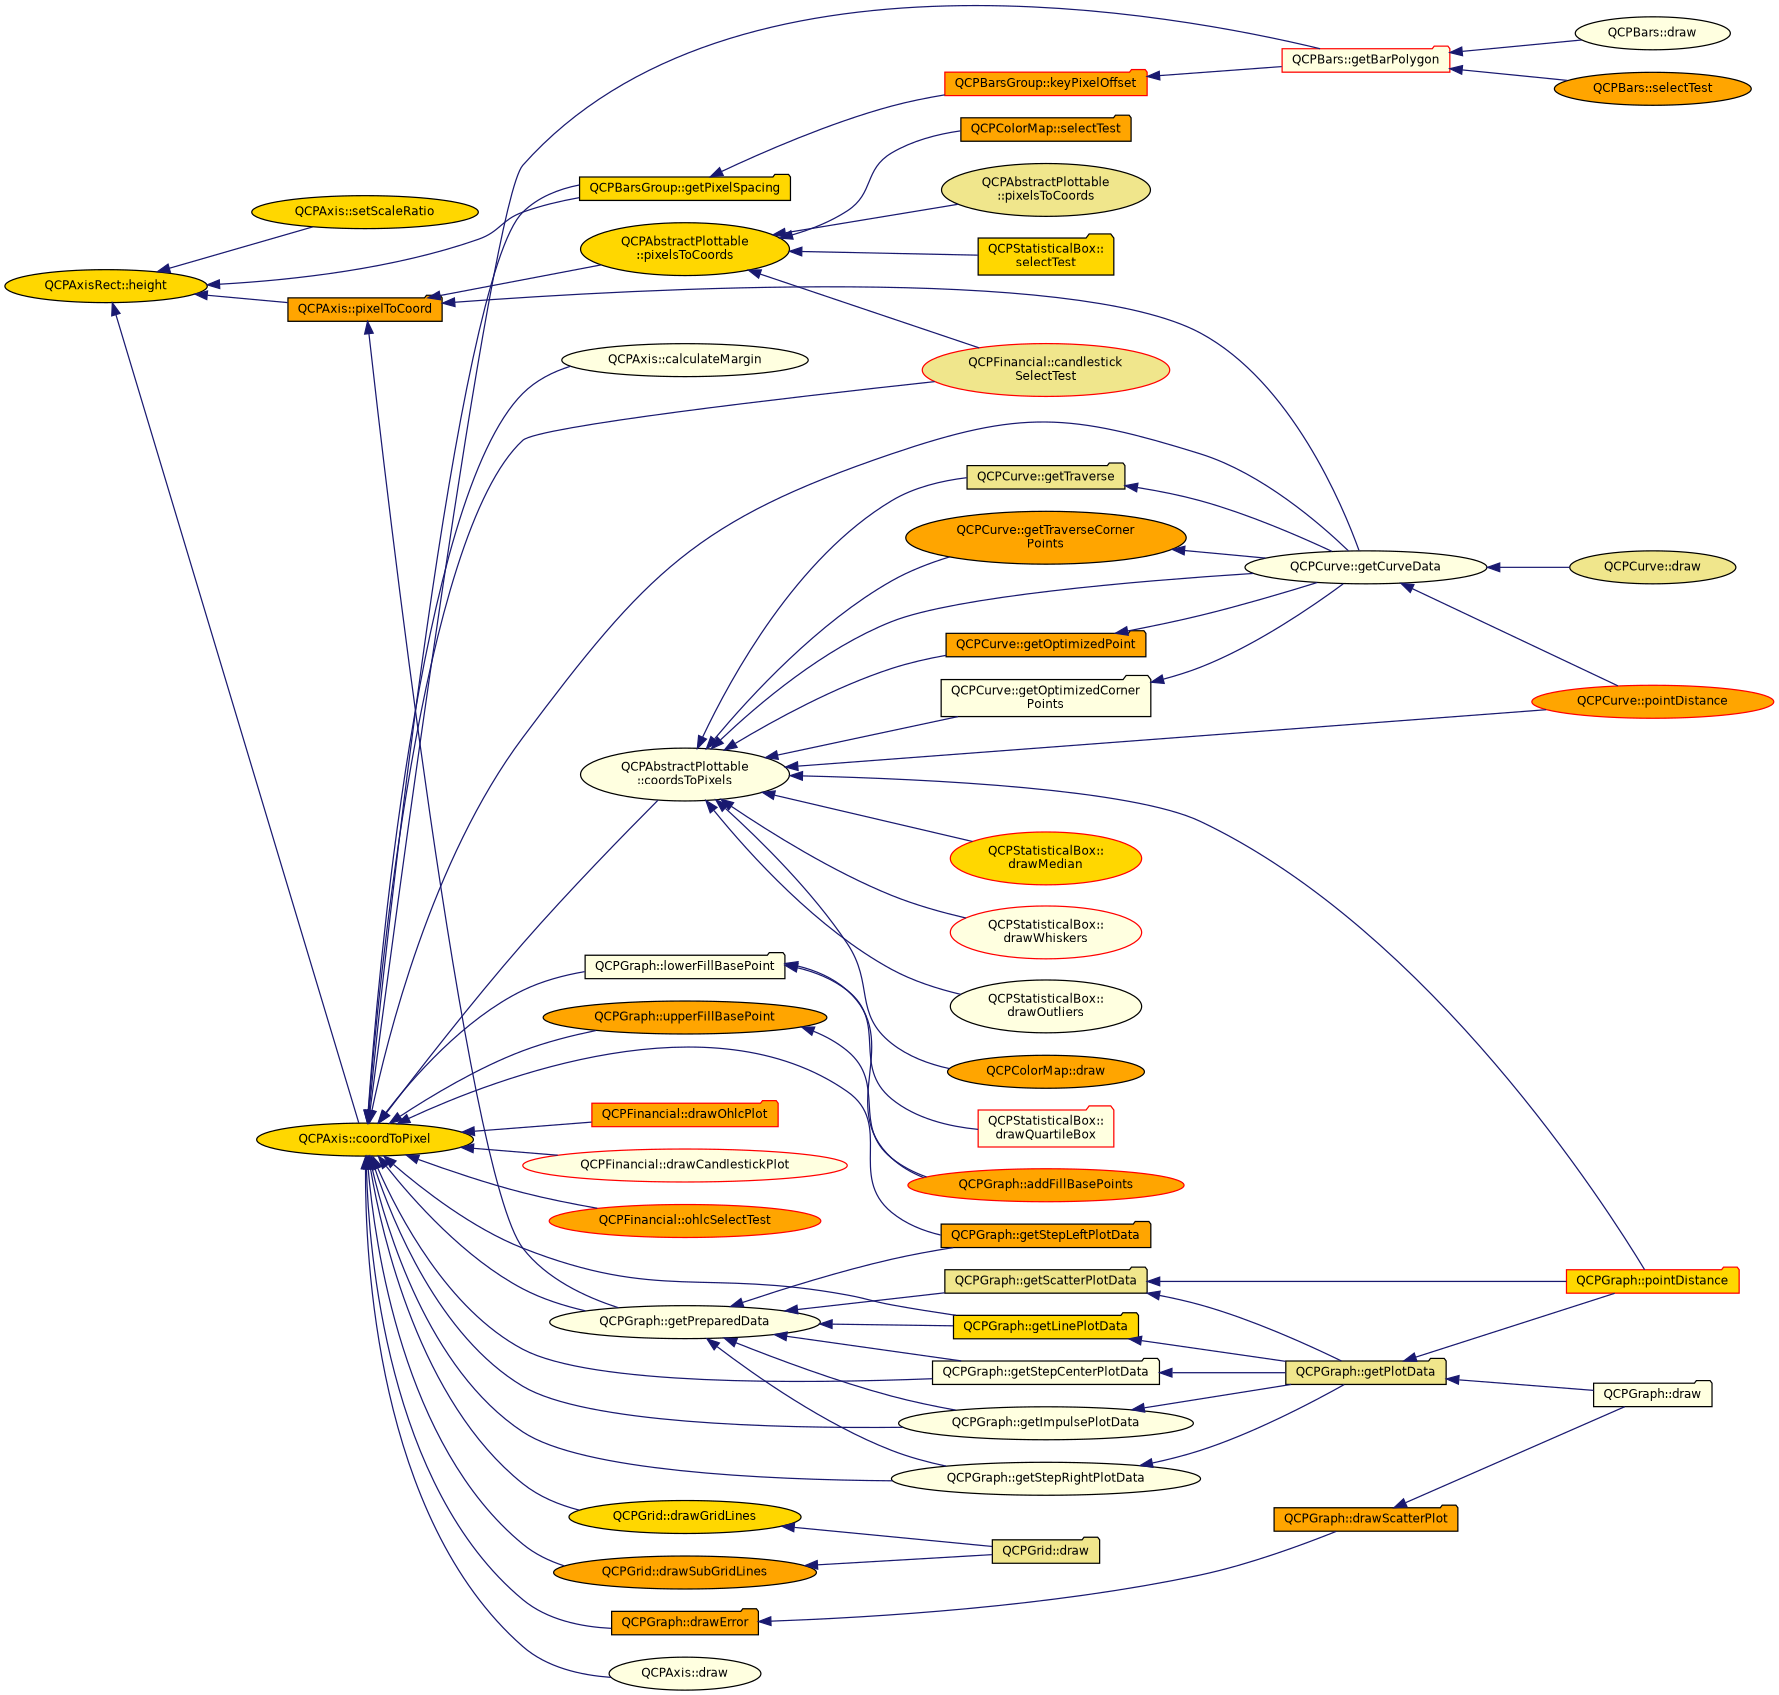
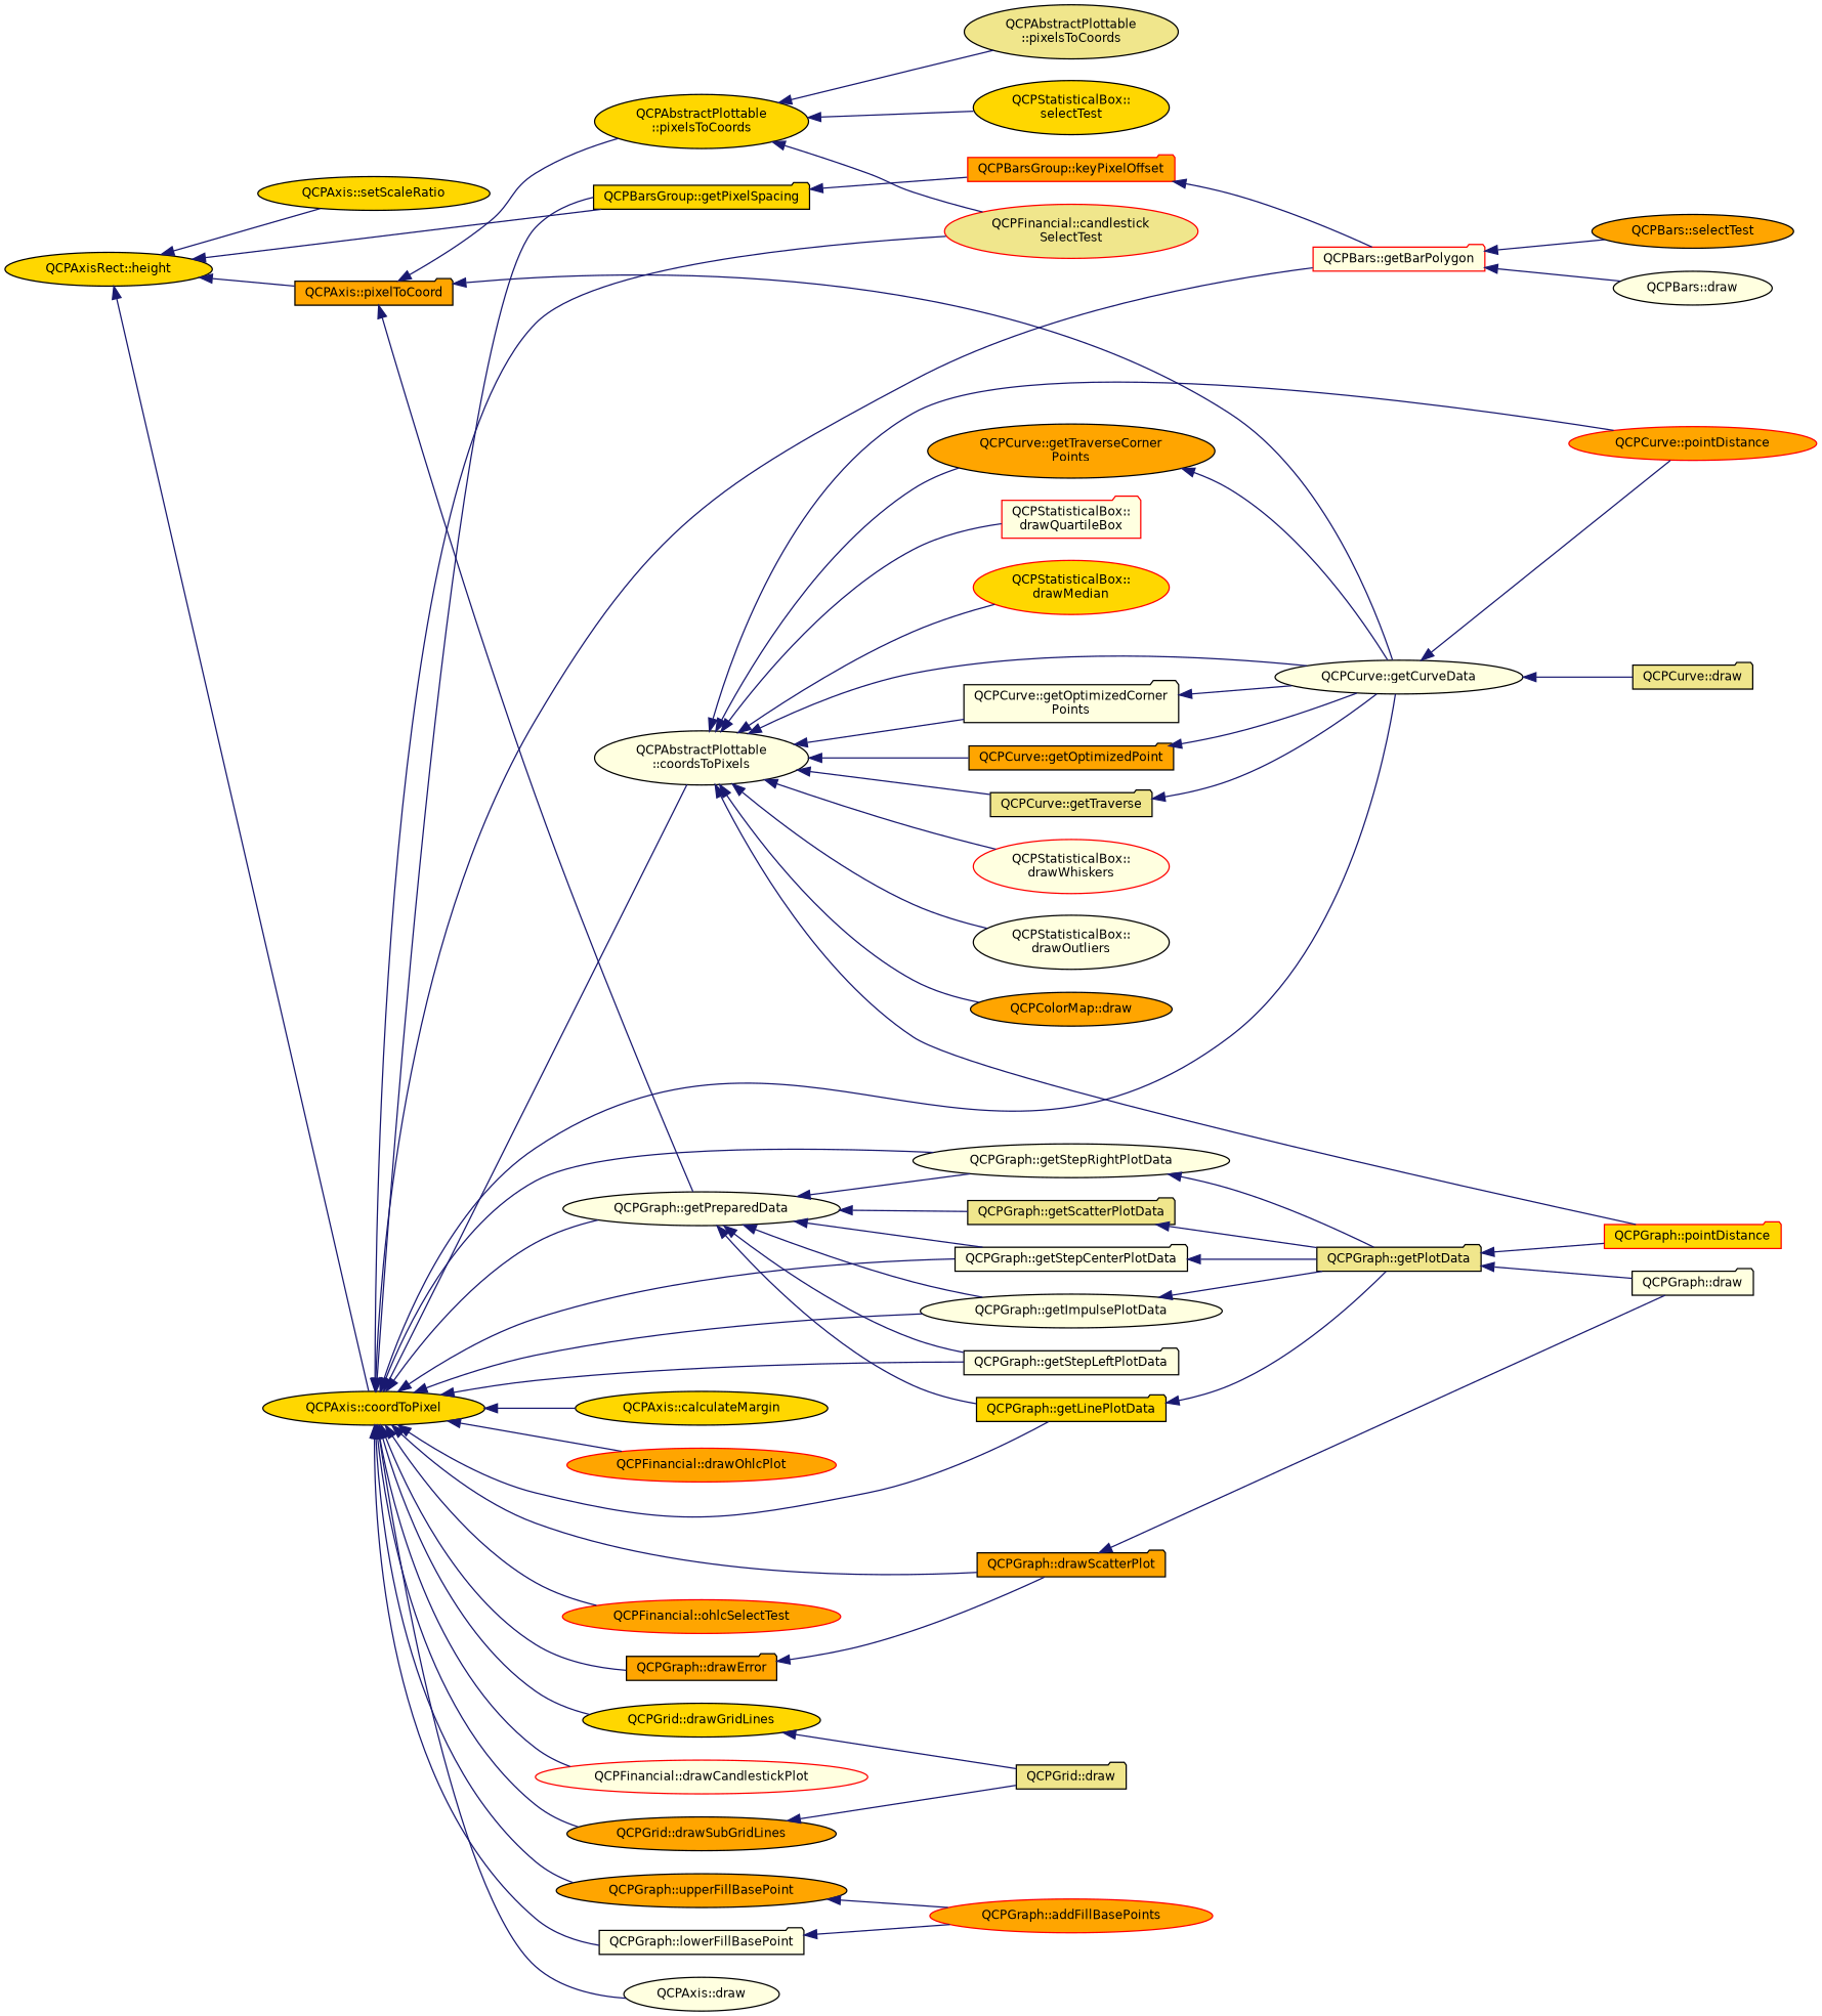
  digraph {
    rankdir=LR
    node [color=black fillcolor=lightyellow fontname=Helvetica fontsize=10 shape=ellipse style=filled]
    edge [color=midnightblue dir=back fontname=Helvetica fontsize=10 labelfontname=Helvetica labelfontsize=10 style=solid]
    n1 [fillcolor=gold fontcolor=black height=0.2 label="QCPAxisRect::height" width=0.4]
    n2 [fillcolor=gold height=0.2 label="QCPAxis::setScaleRatio" width=0.4]
    n3 [fillcolor=orange height=0.2 label="QCPAxis::pixelToCoord" shape=folder width=0.4]
    n4 [fillcolor=gold height=0.2 label="QCPAxis::coordToPixel" width=0.4]
    n5 [fillcolor=gold height=0.2 label="QCPBarsGroup::getPixelSpacing" shape=folder width=0.4]
    n6 [fillcolor=gold height=0.2 label="QCPAbstractPlottable\l::pixelsToCoords" width=0.4]
    n7 [height=0.2 label="QCPGraph::getPreparedData" width=0.4]
    n8 [height=0.2 label="QCPCurve::getCurveData" width=0.4]
    n9 [color=red fillcolor=khaki height=0.2 label="QCPFinancial::candlestick\lSelectTest" width=0.4]
    n10 [fillcolor=gold height=0.2 label="QCPGraph::getLinePlotData" shape=folder width=0.4]
-   n11 [fillcolor=orange height=0.2 label="QCPGraph::getStepLeftPlotData" shape=folder width=0.4]
+   n11 [height=0.2 label="QCPGraph::getStepLeftPlotData" shape=folder width=0.4]
    n12 [height=0.2 label="QCPGraph::getStepRightPlotData" width=0.4]
    n13 [height=0.2 label="QCPGraph::getStepCenterPlotData" shape=folder width=0.4]
    n14 [height=0.2 label="QCPGraph::getImpulsePlotData" width=0.4]
    n15 [fillcolor=gold height=0.2 label="QCPGrid::drawGridLines" width=0.4]
    n16 [fillcolor=orange height=0.2 label="QCPGrid::drawSubGridLines" width=0.4]
    n17 [height=0.2 label="QCPAxis::draw" width=0.4]
-   n18 [height=0.2 label="QCPAxis::calculateMargin" width=0.4]
+   n18 [fillcolor=gold height=0.2 label="QCPAxis::calculateMargin" width=0.4]
    n19 [height=0.2 label="QCPAbstractPlottable\l::coordsToPixels" width=0.4]
    n20 [fillcolor=orange height=0.2 label="QCPGraph::drawScatterPlot" shape=folder width=0.4]
    n21 [fillcolor=orange height=0.2 label="QCPGraph::drawError" shape=folder width=0.4]
    n22 [height=0.2 label="QCPGraph::lowerFillBasePoint" shape=folder width=0.4]
    n23 [fillcolor=orange height=0.2 label="QCPGraph::upperFillBasePoint" width=0.4]
    n24 [color=red height=0.2 label="QCPBars::getBarPolygon" shape=folder width=0.4]
-   n25 [color=red fillcolor=orange height=0.2 label="QCPFinancial::drawOhlcPlot" shape=folder width=0.4]
+   n25 [color=red fillcolor=orange height=0.2 label="QCPFinancial::drawOhlcPlot" width=0.4]
    n26 [color=red height=0.2 label="QCPFinancial::drawCandlestickPlot" width=0.4]
    n27 [color=red fillcolor=orange height=0.2 label="QCPFinancial::ohlcSelectTest" width=0.4]
    n28 [color=red fillcolor=orange height=0.2 label="QCPBarsGroup::keyPixelOffset" shape=folder width=0.4]
    n29 [fillcolor=khaki height=0.2 label="QCPAbstractPlottable\l::pixelsToCoords" width=0.4]
-   n30 [fillcolor=gold height=0.2 label="QCPStatisticalBox::\lselectTest" shape=folder width=0.4]
-   n31 [fillcolor=orange height=0.2 label="QCPColorMap::selectTest" shape=folder width=0.4]
+   n30 [fillcolor=gold height=0.2 label="QCPStatisticalBox::\lselectTest" width=0.4]
    n32 [fillcolor=khaki height=0.2 label="QCPGraph::getScatterPlotData" shape=folder width=0.4]
-   n33 [fillcolor=khaki height=0.2 label="QCPCurve::draw" width=0.4]
+   n33 [fillcolor=khaki height=0.2 label="QCPCurve::draw" shape=folder width=0.4]
    n34 [color=red fillcolor=orange height=0.2 label="QCPCurve::pointDistance" width=0.4]
    n35 [fillcolor=khaki height=0.2 label="QCPGraph::getPlotData" shape=folder width=0.4]
    n36 [color=red fillcolor=gold height=0.2 label="QCPGraph::pointDistance" shape=folder width=0.4]
    n37 [height=0.2 label="QCPGraph::draw" shape=folder width=0.4]
    n38 [fillcolor=khaki height=0.2 label="QCPGrid::draw" shape=folder width=0.4]
    n39 [fillcolor=orange height=0.2 label="QCPCurve::getOptimizedPoint" shape=folder width=0.4]
    n40 [height=0.2 label="QCPCurve::getOptimizedCorner\lPoints" shape=folder width=0.4]
    n41 [fillcolor=khaki height=0.2 label="QCPCurve::getTraverse" shape=folder width=0.4]
    n42 [fillcolor=orange height=0.2 label="QCPCurve::getTraverseCorner\lPoints" width=0.4]
    n43 [color=red height=0.2 label="QCPStatisticalBox::\ldrawQuartileBox" shape=folder width=0.4]
    n44 [color=red fillcolor=gold height=0.2 label="QCPStatisticalBox::\ldrawMedian" width=0.4]
    n45 [color=red height=0.2 label="QCPStatisticalBox::\ldrawWhiskers" width=0.4]
    n46 [height=0.2 label="QCPStatisticalBox::\ldrawOutliers" width=0.4]
    n47 [fillcolor=orange height=0.2 label="QCPColorMap::draw" width=0.4]
    n48 [color=red fillcolor=orange height=0.2 label="QCPGraph::addFillBasePoints" width=0.4]
    n49 [fillcolor=orange height=0.2 label="QCPBars::selectTest" width=0.4]
    n50 [height=0.2 label="QCPBars::draw" width=0.4]
    n1 -> n2
    n1 -> n3
    n1 -> n4
    n1 -> n5
    n3 -> n6
    n3 -> n7
    n3 -> n8
    n4 -> n5
    n4 -> n7
    n4 -> n8
    n4 -> n9
    n4 -> n10
    n4 -> n11
    n4 -> n12
    n4 -> n13
    n4 -> n14
    n4 -> n15
    n4 -> n16
    n4 -> n17
    n4 -> n18
    n4 -> n19
+   n4 -> n20
    n4 -> n21
    n4 -> n22
    n4 -> n23
    n4 -> n24
    n4 -> n25
    n4 -> n26
    n4 -> n27
    n5 -> n28
    n6 -> n9
    n6 -> n29
    n6 -> n30
-   n6 -> n31
    n7 -> n10
    n7 -> n11
    n7 -> n12
    n7 -> n13
    n7 -> n14
    n7 -> n32
    n8 -> n33
    n8 -> n34
    n10 -> n35
    n12 -> n35
    n13 -> n35
    n14 -> n35
    n15 -> n38
    n16 -> n38
    n19 -> n8
    n19 -> n34
    n19 -> n36
    n19 -> n39
    n19 -> n40
    n19 -> n41
    n19 -> n42
-   n22 -> n43
+   n19 -> n43
    n19 -> n44
    n19 -> n45
    n19 -> n46
    n19 -> n47
    n20 -> n37
    n21 -> n20
    n22 -> n48
    n23 -> n48
    n24 -> n49
    n24 -> n50
    n28 -> n24
    n32 -> n35
-   n32 -> n36
    n35 -> n36
    n35 -> n37
    n39 -> n8
    n40 -> n8
    n41 -> n8
    n42 -> n8
  }
